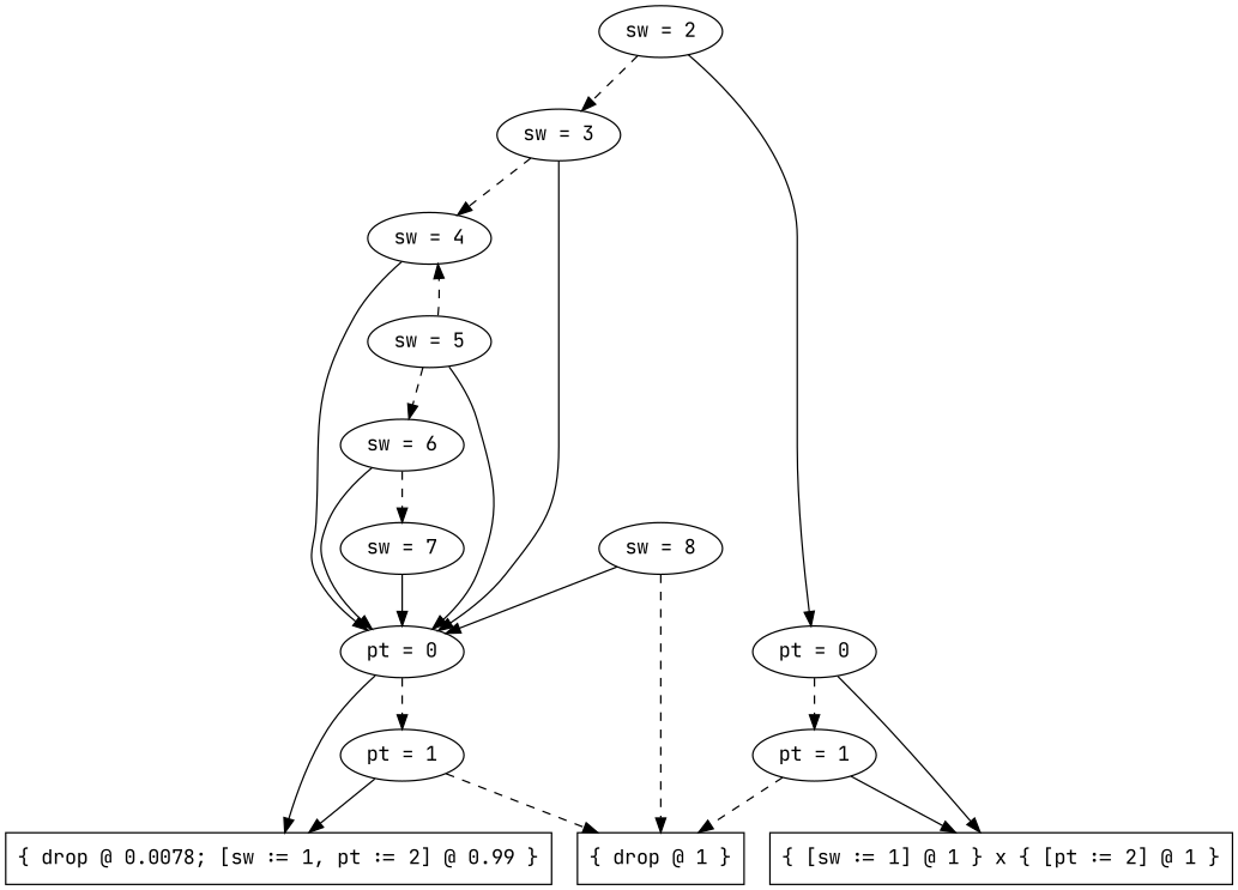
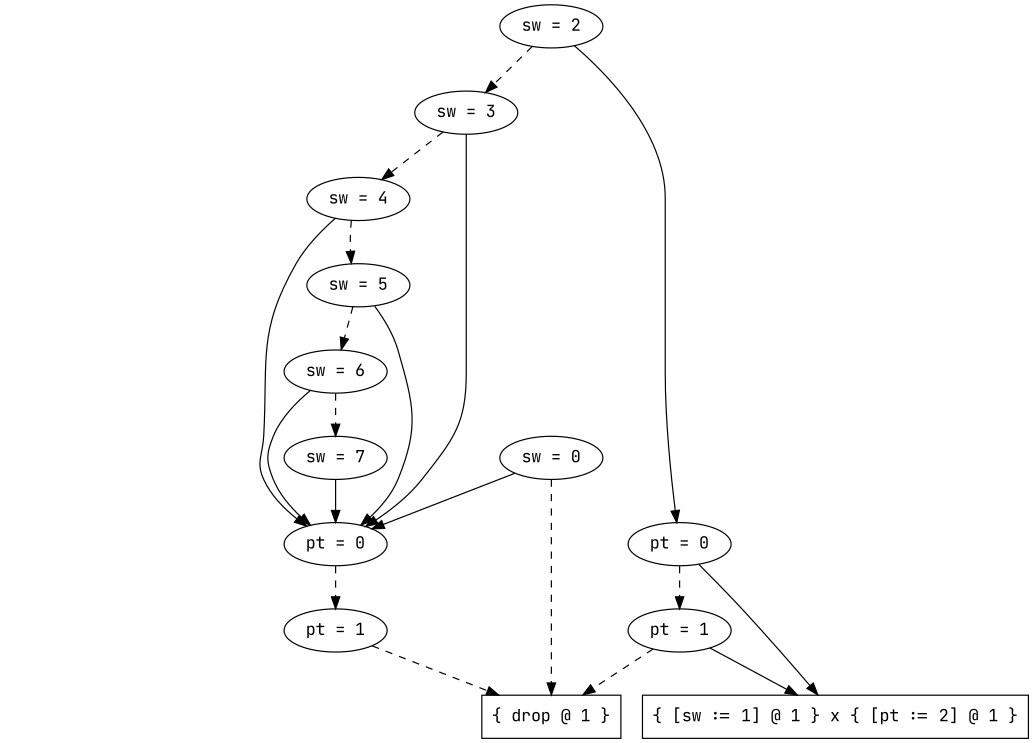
  digraph {
    fontname="JetBrains Mono"
    node [fontname="JetBrains Mono"]
    edge [fontname="JetBrains Mono"]
    n1 [label="sw = 4"]
    n2 [label="pt = 1"]
    n3 [label="pt = 1"]
    n4 [label="sw = 5"]
    n5 [label="sw = 3"]
    n6 [label="sw = 2"]
    n7 [label="sw = 7"]
-   n8 [label="sw = 8"]
+   n8 [label="sw = 0"]
    n9 [label="sw = 6"]
    n10 [label="pt = 0"]
    n11 [label="pt = 0"]
    n12 [label="{ [sw := 1] @ 1 } x { [pt := 2] @ 1 }" shape=box]
    n13 [label="{ drop @ 1 }" shape=box]
-   n14 [label="{ drop @ 0.0078; [sw := 1, pt := 2] @ 0.99 }" shape=box]
    subgraph sub_1 {
      rank=same
      n1
    }
    subgraph sub_2 {
      rank=same
      n2
      n3
    }
    subgraph sub_3 {
      rank=same
      n4
    }
    subgraph sub_4 {
      rank=same
      n5
    }
    subgraph sub_5 {
      rank=same
      n6
    }
    subgraph sub_6 {
      rank=same
      n7
    }
    subgraph sub_7 {
      rank=same
      n8
    }
    subgraph sub_8 {
      rank=same
      n9
    }
    subgraph sub_9 {
      rank=same
      n10
      n11
    }
-   n4 -> n1 [style=dashed]
+   n1 -> n4 [style=dashed]
    n1 -> n11
    n2 -> n12
    n2 -> n13 [style=dashed]
    n3 -> n13 [style=dashed]
-   n3 -> n14
    n4 -> n9 [style=dashed]
    n4 -> n11
    n5 -> n1 [style=dashed]
    n5 -> n11
    n6 -> n5 [style=dashed]
    n6 -> n10
    n7 -> n11
    n8 -> n11
    n8 -> n13 [style=dashed]
    n9 -> n7 [style=dashed]
    n9 -> n11
    n10 -> n2 [style=dashed]
    n10 -> n12
    n11 -> n3 [style=dashed]
-   n11 -> n14
  }
